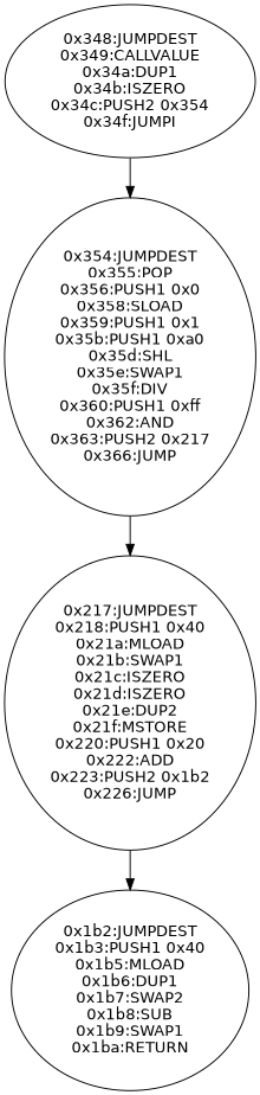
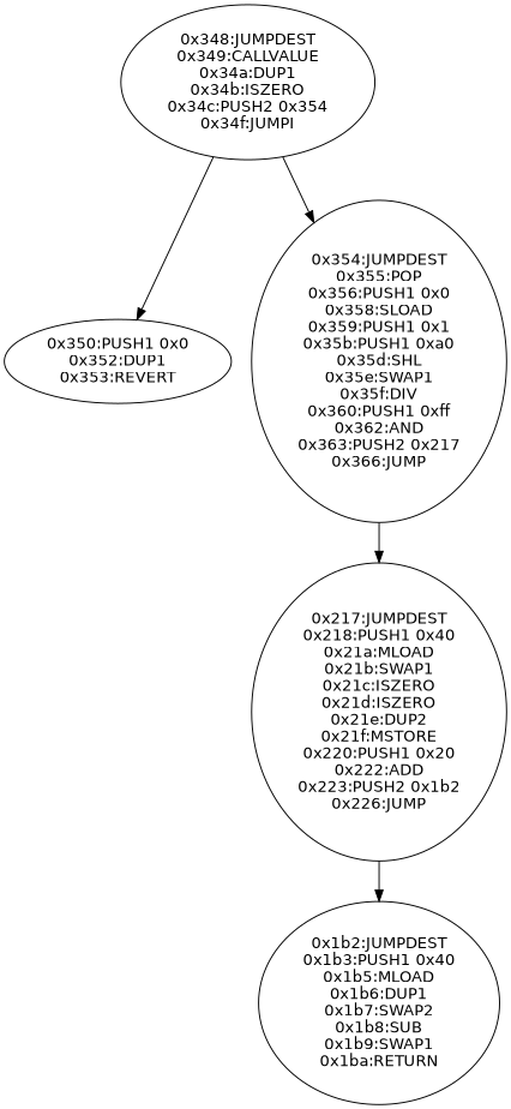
  digraph {
    fontname="DejaVu Sans"
    node [fontname="DejaVu Sans"]
    edge [fontname="DejaVu Sans"]
    n1 [label="0x348:JUMPDEST\n0x349:CALLVALUE\n0x34a:DUP1\n0x34b:ISZERO\n0x34c:PUSH2 0x354\n0x34f:JUMPI"]
+   n2 [label="0x350:PUSH1 0x0\n0x352:DUP1\n0x353:REVERT"]
    n3 [label="0x354:JUMPDEST\n0x355:POP\n0x356:PUSH1 0x0\n0x358:SLOAD\n0x359:PUSH1 0x1\n0x35b:PUSH1 0xa0\n0x35d:SHL\n0x35e:SWAP1\n0x35f:DIV\n0x360:PUSH1 0xff\n0x362:AND\n0x363:PUSH2 0x217\n0x366:JUMP"]
    n4 [label="0x217:JUMPDEST\n0x218:PUSH1 0x40\n0x21a:MLOAD\n0x21b:SWAP1\n0x21c:ISZERO\n0x21d:ISZERO\n0x21e:DUP2\n0x21f:MSTORE\n0x220:PUSH1 0x20\n0x222:ADD\n0x223:PUSH2 0x1b2\n0x226:JUMP"]
    n5 [label="0x1b2:JUMPDEST\n0x1b3:PUSH1 0x40\n0x1b5:MLOAD\n0x1b6:DUP1\n0x1b7:SWAP2\n0x1b8:SUB\n0x1b9:SWAP1\n0x1ba:RETURN"]
+   n1 -> n2
    n1 -> n3
    n3 -> n4
    n4 -> n5
  }
